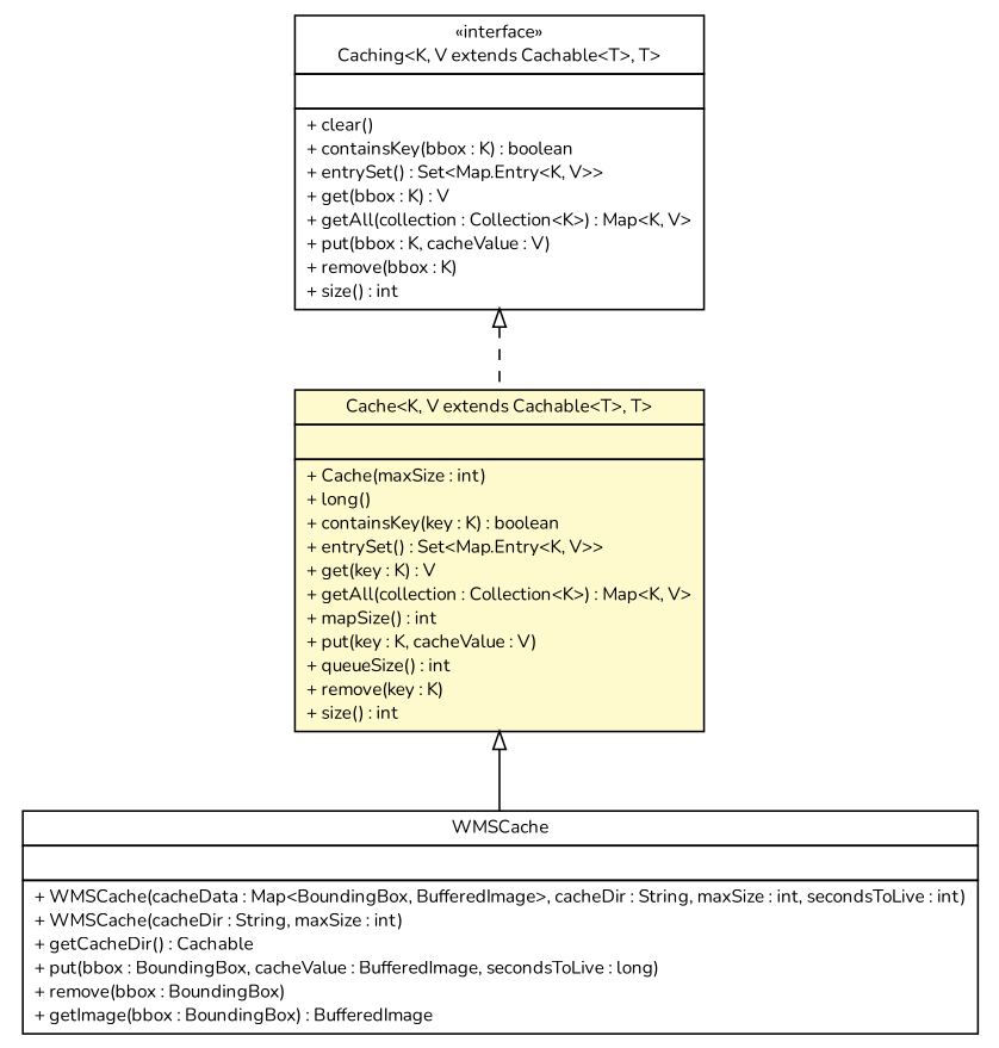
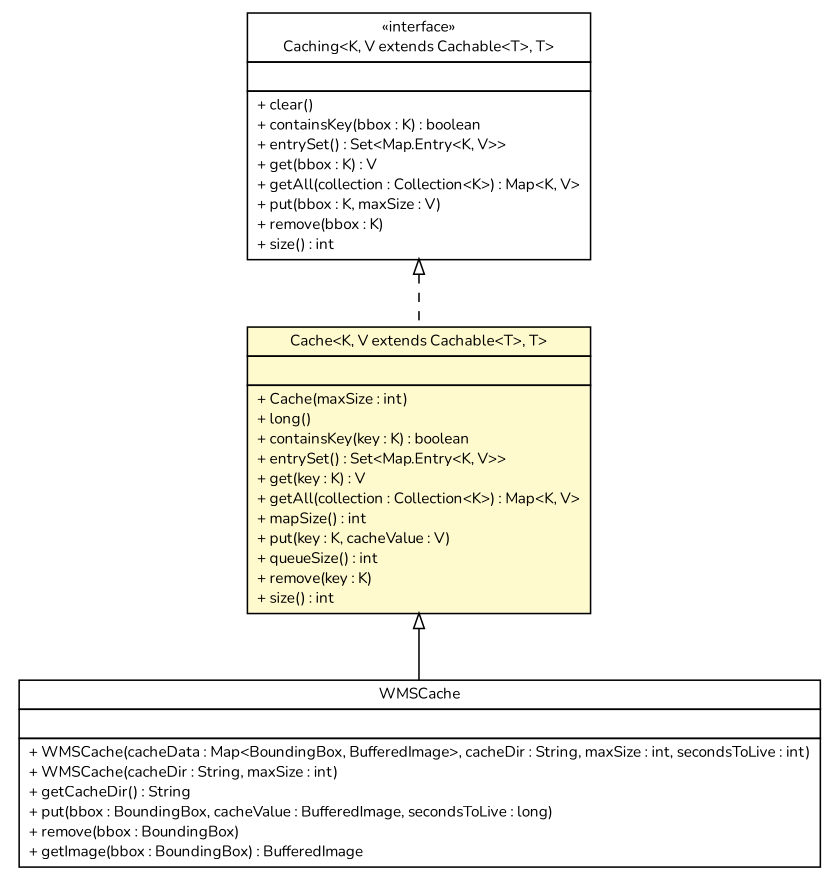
  digraph {
    fontname=Nunito
    nodesep=0.25
    ranksep=0.5
    node [fontcolor=black fontname=Nunito fontsize=10.0 shape=plaintext]
    edge [arrowtail=empty dir=back fontname=Nunito fontsize=10 headport=p labelfontname=arial labelfontsize=10 tailport=p]
-   n1 [label=<<table title="nl.mineleni.cbsviewer.servlet.wms.cache.WMSCache" border="0" cellborder="1" cellspacing="0" cellpadding="2" port="p" href="./WMSCache.html"> 		<tr><td><table border="0" cellspacing="0" cellpadding="1"> <tr><td align="center" balign="center"> WMSCache </td></tr> 		</table></td></tr> 		<tr><td><table border="0" cellspacing="0" cellpadding="1"> <tr><td align="left" balign="left">  </td></tr> 		</table></td></tr> 		<tr><td><table border="0" cellspacing="0" cellpadding="1"> <tr><td align="left" balign="left"> + WMSCache(cacheData : Map&lt;BoundingBox, BufferedImage&gt;, cacheDir : String, maxSize : int, secondsToLive : int) </td></tr> <tr><td align="left" balign="left"> + WMSCache(cacheDir : String, maxSize : int) </td></tr> <tr><td align="left" balign="left"> + getCacheDir() : Cachable </td></tr> <tr><td align="left" balign="left"> + put(bbox : BoundingBox, cacheValue : BufferedImage, secondsToLive : long) </td></tr> <tr><td align="left" balign="left"> + remove(bbox : BoundingBox) </td></tr> <tr><td align="left" balign="left"> + getImage(bbox : BoundingBox) : BufferedImage </td></tr> 		</table></td></tr> 		</table>>]
-   n2 [label=<<table title="nl.mineleni.cbsviewer.servlet.wms.cache.Caching" border="0" cellborder="1" cellspacing="0" cellpadding="2" port="p" href="./Caching.html"> 		<tr><td><table border="0" cellspacing="0" cellpadding="1"> <tr><td align="center" balign="center"> &#171;interface&#187; </td></tr> <tr><td align="center" balign="center"> Caching&lt;K, V extends Cachable&lt;T&gt;, T&gt; </td></tr> 		</table></td></tr> 		<tr><td><table border="0" cellspacing="0" cellpadding="1"> <tr><td align="left" balign="left">  </td></tr> 		</table></td></tr> 		<tr><td><table border="0" cellspacing="0" cellpadding="1"> <tr><td align="left" balign="left"> + clear() </td></tr> <tr><td align="left" balign="left"> + containsKey(bbox : K) : boolean </td></tr> <tr><td align="left" balign="left"> + entrySet() : Set&lt;Map.Entry&lt;K, V&gt;&gt; </td></tr> <tr><td align="left" balign="left"> + get(bbox : K) : V </td></tr> <tr><td align="left" balign="left"> + getAll(collection : Collection&lt;K&gt;) : Map&lt;K, V&gt; </td></tr> <tr><td align="left" balign="left"> + put(bbox : K, cacheValue : V) </td></tr> <tr><td align="left" balign="left"> + remove(bbox : K) </td></tr> <tr><td align="left" balign="left"> + size() : int </td></tr> 		</table></td></tr> 		</table>>]
+   n1 [label=<<table title="nl.mineleni.cbsviewer.servlet.wms.cache.WMSCache" border="0" cellborder="1" cellspacing="0" cellpadding="2" port="p" href="./WMSCache.html"> 		<tr><td><table border="0" cellspacing="0" cellpadding="1"> <tr><td align="center" balign="center"> WMSCache </td></tr> 		</table></td></tr> 		<tr><td><table border="0" cellspacing="0" cellpadding="1"> <tr><td align="left" balign="left">  </td></tr> 		</table></td></tr> 		<tr><td><table border="0" cellspacing="0" cellpadding="1"> <tr><td align="left" balign="left"> + WMSCache(cacheData : Map&lt;BoundingBox, BufferedImage&gt;, cacheDir : String, maxSize : int, secondsToLive : int) </td></tr> <tr><td align="left" balign="left"> + WMSCache(cacheDir : String, maxSize : int) </td></tr> <tr><td align="left" balign="left"> + getCacheDir() : String </td></tr> <tr><td align="left" balign="left"> + put(bbox : BoundingBox, cacheValue : BufferedImage, secondsToLive : long) </td></tr> <tr><td align="left" balign="left"> + remove(bbox : BoundingBox) </td></tr> <tr><td align="left" balign="left"> + getImage(bbox : BoundingBox) : BufferedImage </td></tr> 		</table></td></tr> 		</table>>]
+   n2 [label=<<table title="nl.mineleni.cbsviewer.servlet.wms.cache.Caching" border="0" cellborder="1" cellspacing="0" cellpadding="2" port="p" href="./Caching.html"> 		<tr><td><table border="0" cellspacing="0" cellpadding="1"> <tr><td align="center" balign="center"> &#171;interface&#187; </td></tr> <tr><td align="center" balign="center"> Caching&lt;K, V extends Cachable&lt;T&gt;, T&gt; </td></tr> 		</table></td></tr> 		<tr><td><table border="0" cellspacing="0" cellpadding="1"> <tr><td align="left" balign="left">  </td></tr> 		</table></td></tr> 		<tr><td><table border="0" cellspacing="0" cellpadding="1"> <tr><td align="left" balign="left"> + clear() </td></tr> <tr><td align="left" balign="left"> + containsKey(bbox : K) : boolean </td></tr> <tr><td align="left" balign="left"> + entrySet() : Set&lt;Map.Entry&lt;K, V&gt;&gt; </td></tr> <tr><td align="left" balign="left"> + get(bbox : K) : V </td></tr> <tr><td align="left" balign="left"> + getAll(collection : Collection&lt;K&gt;) : Map&lt;K, V&gt; </td></tr> <tr><td align="left" balign="left"> + put(bbox : K, maxSize : V) </td></tr> <tr><td align="left" balign="left"> + remove(bbox : K) </td></tr> <tr><td align="left" balign="left"> + size() : int </td></tr> 		</table></td></tr> 		</table>>]
    n3 [label=<<table title="nl.mineleni.cbsviewer.servlet.wms.cache.Cache" border="0" cellborder="1" cellspacing="0" cellpadding="2" port="p" bgcolor="lemonChiffon" href="./Cache.html"> 		<tr><td><table border="0" cellspacing="0" cellpadding="1"> <tr><td align="center" balign="center"> Cache&lt;K, V extends Cachable&lt;T&gt;, T&gt; </td></tr> 		</table></td></tr> 		<tr><td><table border="0" cellspacing="0" cellpadding="1"> <tr><td align="left" balign="left">  </td></tr> 		</table></td></tr> 		<tr><td><table border="0" cellspacing="0" cellpadding="1"> <tr><td align="left" balign="left"> + Cache(maxSize : int) </td></tr> <tr><td align="left" balign="left"> + long() </td></tr> <tr><td align="left" balign="left"> + containsKey(key : K) : boolean </td></tr> <tr><td align="left" balign="left"> + entrySet() : Set&lt;Map.Entry&lt;K, V&gt;&gt; </td></tr> <tr><td align="left" balign="left"> + get(key : K) : V </td></tr> <tr><td align="left" balign="left"> + getAll(collection : Collection&lt;K&gt;) : Map&lt;K, V&gt; </td></tr> <tr><td align="left" balign="left"> + mapSize() : int </td></tr> <tr><td align="left" balign="left"> + put(key : K, cacheValue : V) </td></tr> <tr><td align="left" balign="left"> + queueSize() : int </td></tr> <tr><td align="left" balign="left"> + remove(key : K) </td></tr> <tr><td align="left" balign="left"> + size() : int </td></tr> 		</table></td></tr> 		</table>>]
    n2 -> n3 [style=dashed]
    n3 -> n1
  }
